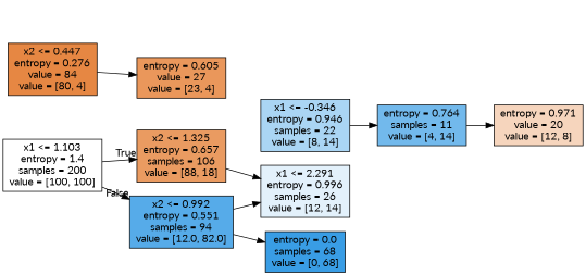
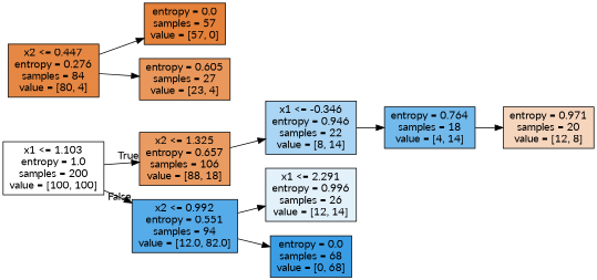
  digraph {
    fontname=Lato
    rankdir=LR
    node [color=black fontname=Lato shape=box style=filled]
    edge [fontname=Lato]
-   n1 [fillcolor="#ffffff" label="x1 <= 1.103\nentropy = 1.4\nsamples = 200\nvalue = [100, 100]"]
+   n1 [fillcolor="#ffffff" label="x1 <= 1.103\nentropy = 1.0\nsamples = 200\nvalue = [100, 100]"]
    n2 [fillcolor="#ea9b61" label="x2 <= 1.325\nentropy = 0.657\nsamples = 106\nvalue = [88, 18]"]
    n3 [fillcolor="#56abe9" label="x2 <= 0.992\nentropy = 0.551\nsamples = 94\nvalue = [12.0, 82.0]"]
    n4 [fillcolor="#aad5f4" label="x1 <= -0.346\nentropy = 0.946\nsamples = 22\nvalue = [8, 14]"]
    n5 [fillcolor="#e3f1fb" label="x1 <= 2.291\nentropy = 0.996\nsamples = 26\nvalue = [12, 14]"]
    n6 [fillcolor="#399de5" label="entropy = 0.0\nsamples = 68\nvalue = [0, 68]"]
-   n7 [fillcolor="#e68743" label="x2 <= 0.447\nentropy = 0.276\nvalue = 84\nvalue = [80, 4]"]
-   n9 [fillcolor="#ea975b" label="entropy = 0.605\nvalue = 27\nvalue = [23, 4]"]
-   n10 [fillcolor="#72b9ec" label="entropy = 0.764\nsamples = 11\nvalue = [4, 14]"]
-   n11 [fillcolor="#f6d5bd" label="entropy = 0.971\nvalue = 20\nvalue = [12, 8]"]
+   n7 [fillcolor="#e68743" label="x2 <= 0.447\nentropy = 0.276\nsamples = 84\nvalue = [80, 4]"]
+   n8 [fillcolor="#e58139" label="entropy = 0.0\nsamples = 57\nvalue = [57, 0]"]
+   n9 [fillcolor="#ea975b" label="entropy = 0.605\nsamples = 27\nvalue = [23, 4]"]
+   n10 [fillcolor="#72b9ec" label="entropy = 0.764\nsamples = 18\nvalue = [4, 14]"]
+   n11 [fillcolor="#f6d5bd" label="entropy = 0.971\nsamples = 20\nvalue = [12, 8]"]
    n1 -> n2 [headlabel=True labelangle=45 labeldistance=2.5]
    n1 -> n3 [headlabel=False labelangle=-45 labeldistance=2.5]
-   n2 -> n5
+   n2 -> n4
    n3 -> n5
    n3 -> n6
    n4 -> n10
+   n7 -> n8
    n7 -> n9
    n10 -> n11
  }
